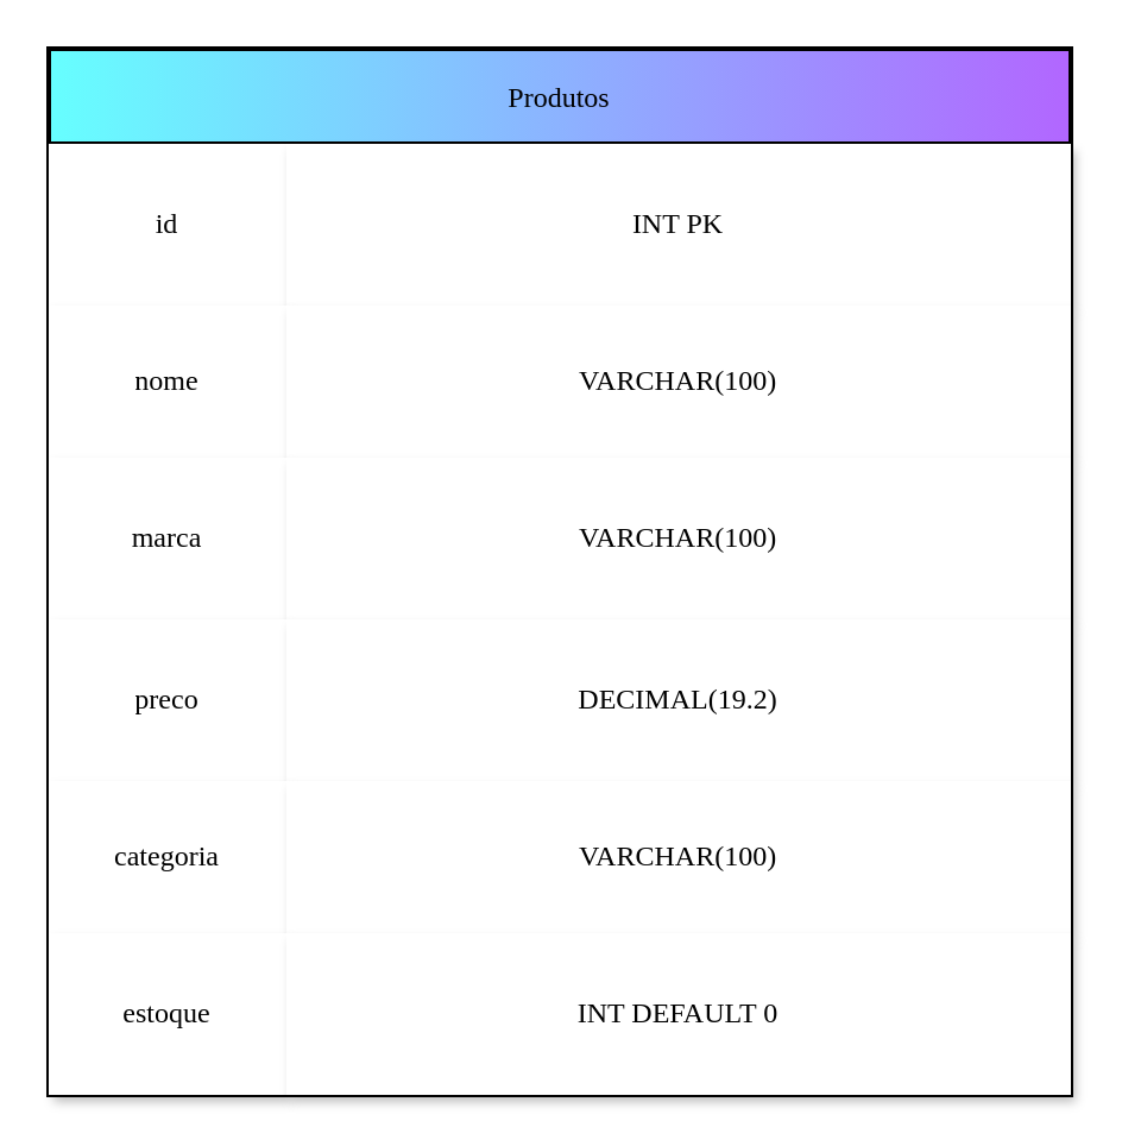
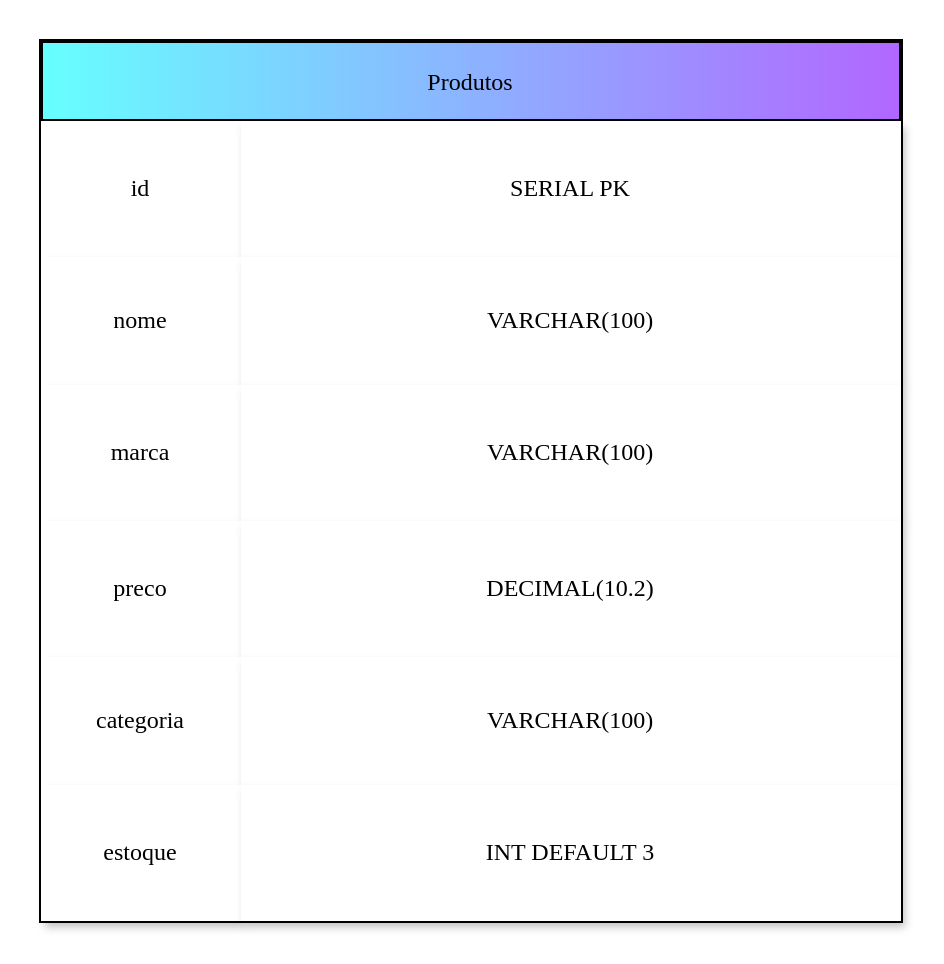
  <mxCell id="0" />
  <mxCell id="1" parent="0" />
  <mxCell id="2" value="Produtos" style="shape=table;startSize=40;container=1;collapsible=0;childLayout=tableLayout;shadow=0;rounded=0;swimlaneLine=1;swimlaneFillColor=none;fillColor=#66FFFF;strokeColor=#000000;labelBorderColor=none;labelBackgroundColor=none;horizontal=1;fontStyle=0;fontFamily=Lucida Console;gradientColor=#B266FF;gradientDirection=east;strokeWidth=2;perimeterSpacing=1;" parent="1" vertex="1"><mxGeometry x="20" y="20" width="430" height="440" as="geometry" /></mxCell>
  <mxCell id="3" value="" style="shape=tableRow;horizontal=0;startSize=0;swimlaneHead=0;swimlaneBody=0;strokeColor=inherit;top=0;left=0;bottom=0;right=0;collapsible=0;dropTarget=0;fillColor=none;points=[[0,0.5],[1,0.5]];portConstraint=eastwest;rounded=1;" parent="2" vertex="1"><mxGeometry y="40" width="430" height="68" as="geometry" /></mxCell>
  <mxCell id="4" value="id" style="shape=partialRectangle;html=1;whiteSpace=wrap;connectable=0;overflow=hidden;top=0;left=0;bottom=0;right=0;pointerEvents=1;shadow=1;rounded=1;fontFamily=Lucida Console;" parent="3" vertex="1"><mxGeometry width="100" height="68" as="geometry"><mxRectangle width="100" height="68" as="alternateBounds" /></mxGeometry></mxCell>
- <mxCell id="5" value="INT PK" style="shape=partialRectangle;html=1;whiteSpace=wrap;connectable=0;overflow=hidden;top=0;left=0;bottom=0;right=0;pointerEvents=1;shadow=1;rounded=1;labelBorderColor=none;fontFamily=Lucida Console;" parent="3" vertex="1"><mxGeometry x="100" width="330" height="68" as="geometry"><mxRectangle width="330" height="68" as="alternateBounds" /></mxGeometry></mxCell>
+ <mxCell id="5" value="SERIAL PK" style="shape=partialRectangle;html=1;whiteSpace=wrap;connectable=0;overflow=hidden;top=0;left=0;bottom=0;right=0;pointerEvents=1;shadow=1;rounded=1;labelBorderColor=none;fontFamily=Lucida Console;" parent="3" vertex="1"><mxGeometry x="100" width="330" height="68" as="geometry"><mxRectangle width="330" height="68" as="alternateBounds" /></mxGeometry></mxCell>
  <mxCell id="6" value="" style="shape=tableRow;horizontal=0;startSize=0;swimlaneHead=0;swimlaneBody=0;strokeColor=inherit;top=0;left=0;bottom=0;right=0;collapsible=0;dropTarget=0;fillColor=none;points=[[0,0.5],[1,0.5]];portConstraint=eastwest;rounded=1;fontFamily=Lucida Console;" parent="2" vertex="1"><mxGeometry y="108" width="430" height="64" as="geometry" /></mxCell>
  <mxCell id="7" value="nome" style="shape=partialRectangle;html=1;whiteSpace=wrap;connectable=0;overflow=hidden;top=0;left=0;bottom=0;right=0;pointerEvents=1;shadow=1;rounded=1;fontFamily=Lucida Console;" parent="6" vertex="1"><mxGeometry width="100" height="64" as="geometry"><mxRectangle width="100" height="64" as="alternateBounds" /></mxGeometry></mxCell>
  <mxCell id="8" value="VARCHAR(100)" style="shape=partialRectangle;html=1;whiteSpace=wrap;connectable=0;overflow=hidden;top=0;left=0;bottom=0;right=0;pointerEvents=1;shadow=1;rounded=1;fontFamily=Lucida Console;" parent="6" vertex="1"><mxGeometry x="100" width="330" height="64" as="geometry"><mxRectangle width="330" height="64" as="alternateBounds" /></mxGeometry></mxCell>
  <mxCell id="9" value="" style="shape=tableRow;horizontal=0;startSize=0;swimlaneHead=0;swimlaneBody=0;strokeColor=inherit;top=0;left=0;bottom=0;right=0;collapsible=0;dropTarget=0;fillColor=none;points=[[0,0.5],[1,0.5]];portConstraint=eastwest;rounded=1;fontFamily=Lucida Console;" parent="2" vertex="1"><mxGeometry y="172" width="430" height="68" as="geometry" /></mxCell>
  <mxCell id="10" value="marca" style="shape=partialRectangle;html=1;whiteSpace=wrap;connectable=0;overflow=hidden;top=0;left=0;bottom=0;right=0;pointerEvents=1;shadow=1;rounded=1;fontFamily=Lucida Console;" parent="9" vertex="1"><mxGeometry width="100" height="68" as="geometry"><mxRectangle width="100" height="68" as="alternateBounds" /></mxGeometry></mxCell>
  <mxCell id="11" value="VARCHAR(100)" style="shape=partialRectangle;html=1;whiteSpace=wrap;connectable=0;overflow=hidden;top=0;left=0;bottom=0;right=0;pointerEvents=1;shadow=1;rounded=1;fontFamily=Lucida Console;" parent="9" vertex="1"><mxGeometry x="100" width="330" height="68" as="geometry"><mxRectangle width="330" height="68" as="alternateBounds" /></mxGeometry></mxCell>
  <mxCell id="12" value="" style="shape=tableRow;horizontal=0;startSize=0;swimlaneHead=0;swimlaneBody=0;strokeColor=inherit;top=0;left=0;bottom=0;right=0;collapsible=0;dropTarget=0;fillColor=none;points=[[0,0.5],[1,0.5]];portConstraint=eastwest;rounded=1;fontFamily=Lucida Console;" parent="2" vertex="1"><mxGeometry y="240" width="430" height="68" as="geometry" /></mxCell>
  <mxCell id="13" value="preco" style="shape=partialRectangle;html=1;whiteSpace=wrap;connectable=0;overflow=hidden;top=0;left=0;bottom=0;right=0;pointerEvents=1;shadow=1;rounded=1;fontFamily=Lucida Console;" parent="12" vertex="1"><mxGeometry width="100" height="68" as="geometry"><mxRectangle width="100" height="68" as="alternateBounds" /></mxGeometry></mxCell>
- <mxCell id="14" value="DECIMAL(19.2)" style="shape=partialRectangle;html=1;whiteSpace=wrap;connectable=0;overflow=hidden;top=0;left=0;bottom=0;right=0;pointerEvents=1;shadow=1;rounded=1;fontFamily=Lucida Console;" parent="12" vertex="1"><mxGeometry x="100" width="330" height="68" as="geometry"><mxRectangle width="330" height="68" as="alternateBounds" /></mxGeometry></mxCell>
+ <mxCell id="14" value="DECIMAL(10.2)" style="shape=partialRectangle;html=1;whiteSpace=wrap;connectable=0;overflow=hidden;top=0;left=0;bottom=0;right=0;pointerEvents=1;shadow=1;rounded=1;fontFamily=Lucida Console;" parent="12" vertex="1"><mxGeometry x="100" width="330" height="68" as="geometry"><mxRectangle width="330" height="68" as="alternateBounds" /></mxGeometry></mxCell>
  <mxCell id="15" value="" style="shape=tableRow;horizontal=0;startSize=0;swimlaneHead=0;swimlaneBody=0;strokeColor=inherit;top=0;left=0;bottom=0;right=0;collapsible=0;dropTarget=0;fillColor=none;points=[[0,0.5],[1,0.5]];portConstraint=eastwest;rounded=1;fontFamily=Lucida Console;" parent="2" vertex="1"><mxGeometry y="308" width="430" height="64" as="geometry" /></mxCell>
  <mxCell id="16" value="categoria" style="shape=partialRectangle;html=1;whiteSpace=wrap;connectable=0;overflow=hidden;top=0;left=0;bottom=0;right=0;pointerEvents=1;shadow=1;rounded=1;fontFamily=Lucida Console;" parent="15" vertex="1"><mxGeometry width="100" height="64" as="geometry"><mxRectangle width="100" height="64" as="alternateBounds" /></mxGeometry></mxCell>
  <mxCell id="17" value="VARCHAR(100)" style="shape=partialRectangle;html=1;whiteSpace=wrap;connectable=0;overflow=hidden;top=0;left=0;bottom=0;right=0;pointerEvents=1;shadow=1;rounded=1;fontFamily=Lucida Console;" parent="15" vertex="1"><mxGeometry x="100" width="330" height="64" as="geometry"><mxRectangle width="330" height="64" as="alternateBounds" /></mxGeometry></mxCell>
  <mxCell id="18" value="" style="shape=tableRow;horizontal=0;startSize=0;swimlaneHead=0;swimlaneBody=0;strokeColor=inherit;top=0;left=0;bottom=0;right=0;collapsible=0;dropTarget=0;fillColor=none;points=[[0,0.5],[1,0.5]];portConstraint=eastwest;rounded=1;swimlaneLine=0;fontFamily=Lucida Console;" parent="2" vertex="1"><mxGeometry y="372" width="430" height="68" as="geometry" /></mxCell>
  <mxCell id="19" value="estoque" style="shape=partialRectangle;html=1;whiteSpace=wrap;connectable=0;overflow=hidden;top=0;left=0;bottom=0;right=0;pointerEvents=1;gradientColor=none;strokeWidth=1;shadow=1;rounded=1;strokeColor=default;fontFamily=Lucida Console;" parent="18" vertex="1"><mxGeometry width="100" height="68" as="geometry"><mxRectangle width="100" height="68" as="alternateBounds" /></mxGeometry></mxCell>
- <mxCell id="20" value="INT DEFAULT 0" style="shape=partialRectangle;html=1;whiteSpace=wrap;connectable=0;overflow=hidden;top=0;left=0;bottom=0;right=0;pointerEvents=1;shadow=1;rounded=1;fontFamily=Lucida Console;" parent="18" vertex="1"><mxGeometry x="100" width="330" height="68" as="geometry"><mxRectangle width="330" height="68" as="alternateBounds" /></mxGeometry></mxCell>
+ <mxCell id="20" value="INT DEFAULT 3" style="shape=partialRectangle;html=1;whiteSpace=wrap;connectable=0;overflow=hidden;top=0;left=0;bottom=0;right=0;pointerEvents=1;shadow=1;rounded=1;fontFamily=Lucida Console;" parent="18" vertex="1"><mxGeometry x="100" width="330" height="68" as="geometry"><mxRectangle width="330" height="68" as="alternateBounds" /></mxGeometry></mxCell>
